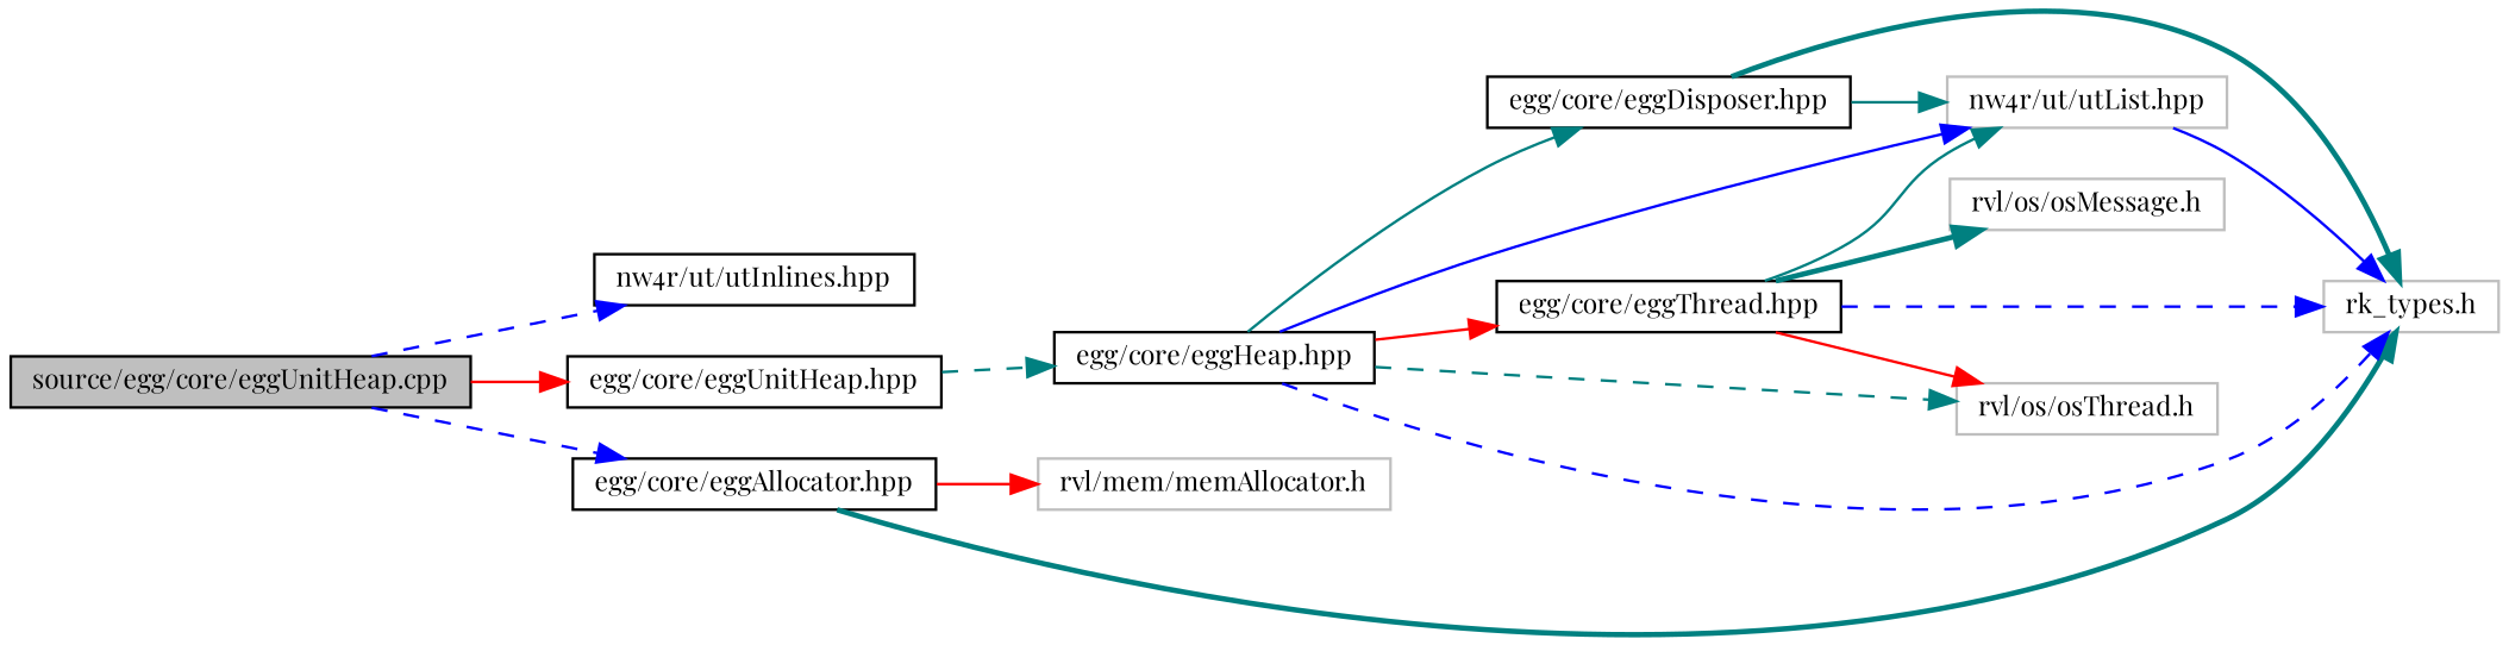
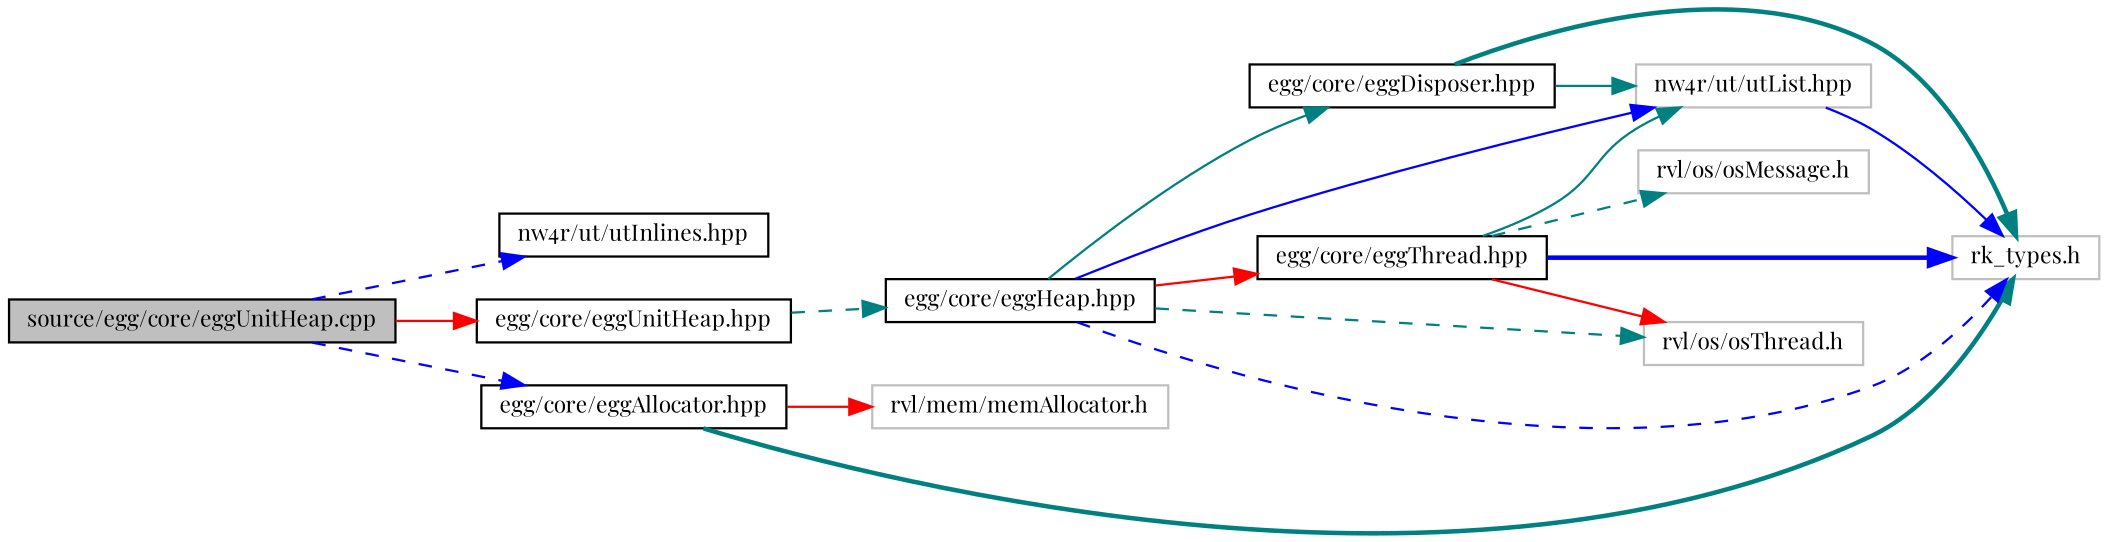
  digraph {
    fontname="Playfair Display"
    rankdir=LR
    node [color=black fillcolor=white fontname="Playfair Display" fontsize=10 shape=record style=filled]
    edge [color=teal fontname="Playfair Display" fontsize=10 labelfontname=FreeMono labelfontsize=10 style=solid]
    n1 [fillcolor=grey75 fontcolor=black height=0.2 label="source/egg/core/eggUnitHeap.cpp" width=0.4]
    n2 [height=0.2 label="nw4r/ut/utInlines.hpp" width=0.4]
    n3 [height=0.2 label="egg/core/eggAllocator.hpp" width=0.4]
    n4 [height=0.2 label="egg/core/eggUnitHeap.hpp" width=0.4]
    n5 [color=grey75 height=0.2 label="rk_types.h" width=0.4]
    n6 [color=grey75 height=0.2 label="rvl/mem/memAllocator.h" width=0.4]
    n7 [height=0.2 label="egg/core/eggHeap.hpp" width=0.4]
    n8 [height=0.2 label="egg/core/eggDisposer.hpp" width=0.4]
    n9 [color=grey75 height=0.2 label="nw4r/ut/utList.hpp" width=0.4]
    n10 [color=grey75 height=0.2 label="rvl/os/osThread.h" width=0.4]
    n11 [height=0.2 label="egg/core/eggThread.hpp" width=0.4]
    n12 [color=grey75 height=0.2 label="rvl/os/osMessage.h" width=0.4]
    n1 -> n2 [color=blue style=dashed]
    n1 -> n3 [color=blue style=dashed]
    n1 -> n4 [color=red]
    n3 -> n5 [style=bold]
    n3 -> n6 [color=red]
    n4 -> n7 [style=dashed]
    n7 -> n5 [color=blue style=dashed]
    n7 -> n8
    n7 -> n9 [color=blue]
    n7 -> n10 [style=dashed]
    n7 -> n11 [color=red]
    n8 -> n5 [style=bold]
    n8 -> n9
    n9 -> n5 [color=blue]
-   n11 -> n5 [color=blue style=dashed]
+   n11 -> n5 [color=blue style=bold]
    n11 -> n9
    n11 -> n10 [color=red]
-   n11 -> n12 [style=bold]
+   n11 -> n12 [style=dashed]
  }
